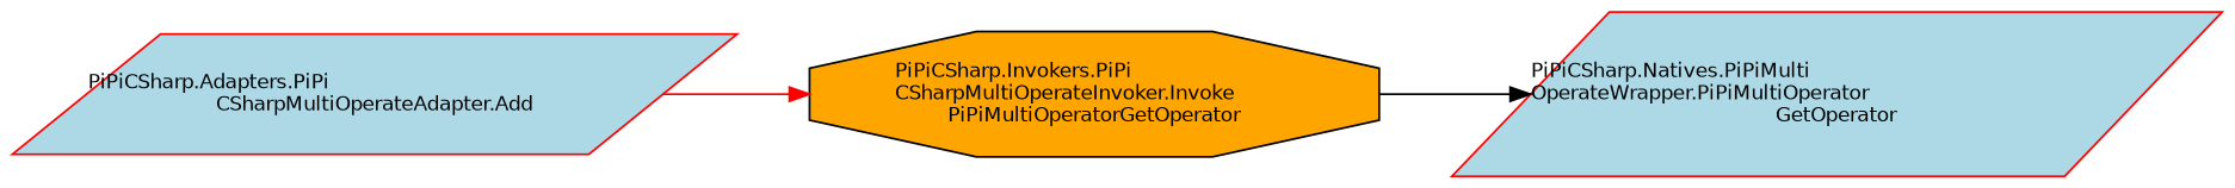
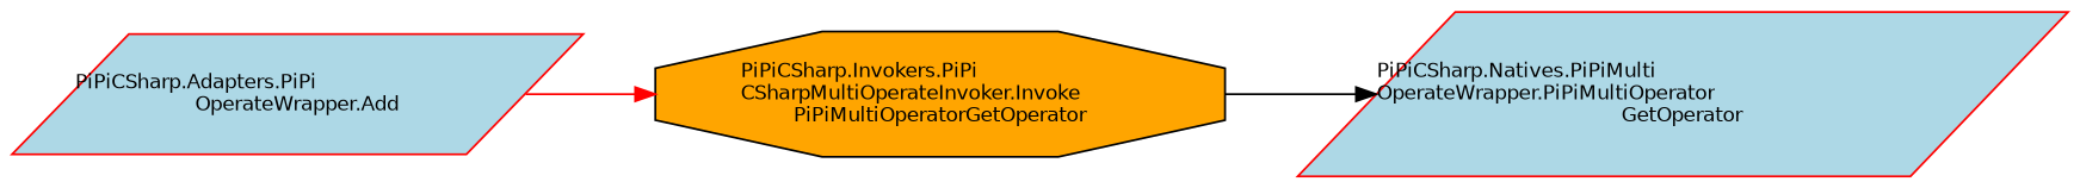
  digraph {
    rankdir=RL
    node [color=red fillcolor=lightblue fontname=Helvetica fontsize=10 shape=parallelogram style=filled]
    edge [dir=back fontname=Helvetica fontsize=10 labelfontname=Helvetica labelfontsize=10 style=solid]
    n1 [fontcolor=black height=0.2 label="PiPiCSharp.Natives.PiPiMulti\lOperateWrapper.PiPiMultiOperator\lGetOperator" width=0.4]
    n2 [color=black fillcolor=orange height=0.2 label="PiPiCSharp.Invokers.PiPi\lCSharpMultiOperateInvoker.Invoke\lPiPiMultiOperatorGetOperator" shape=octagon width=0.4]
-   n3 [height=0.2 label="PiPiCSharp.Adapters.PiPi\lCSharpMultiOperateAdapter.Add" width=0.4]
+   n3 [height=0.2 label="PiPiCSharp.Adapters.PiPi\lOperateWrapper.Add" width=0.4]
    n1 -> n2 [color=black]
    n2 -> n3 [color=red]
  }
